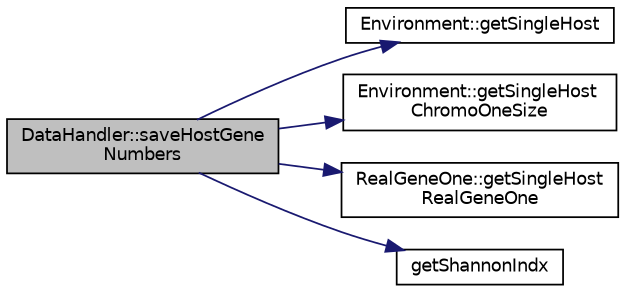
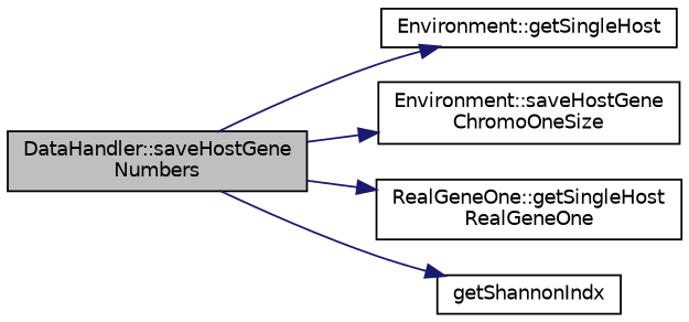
  digraph {
    rankdir=LR
    node [color=black fillcolor=white fontname=Helvetica fontsize=10 shape=record style=filled]
    edge [color=midnightblue fontname=Helvetica fontsize=10 labelfontname=Helvetica labelfontsize=10 style=solid]
    n1 [fillcolor=grey75 fontcolor=black height=0.2 label="DataHandler::saveHostGene\lNumbers" width=0.4]
    n2 [height=0.2 label="Environment::getSingleHost" width=0.4]
-   n3 [height=0.2 label="Environment::getSingleHost\lChromoOneSize" width=0.4]
+   n3 [height=0.2 label="Environment::saveHostGene\lChromoOneSize" width=0.4]
    n4 [height=0.2 label="RealGeneOne::getSingleHost\lRealGeneOne" width=0.4]
    n5 [height=0.2 label=getShannonIndx width=0.4]
    n1 -> n2
    n1 -> n3
    n1 -> n4
    n1 -> n5
  }
